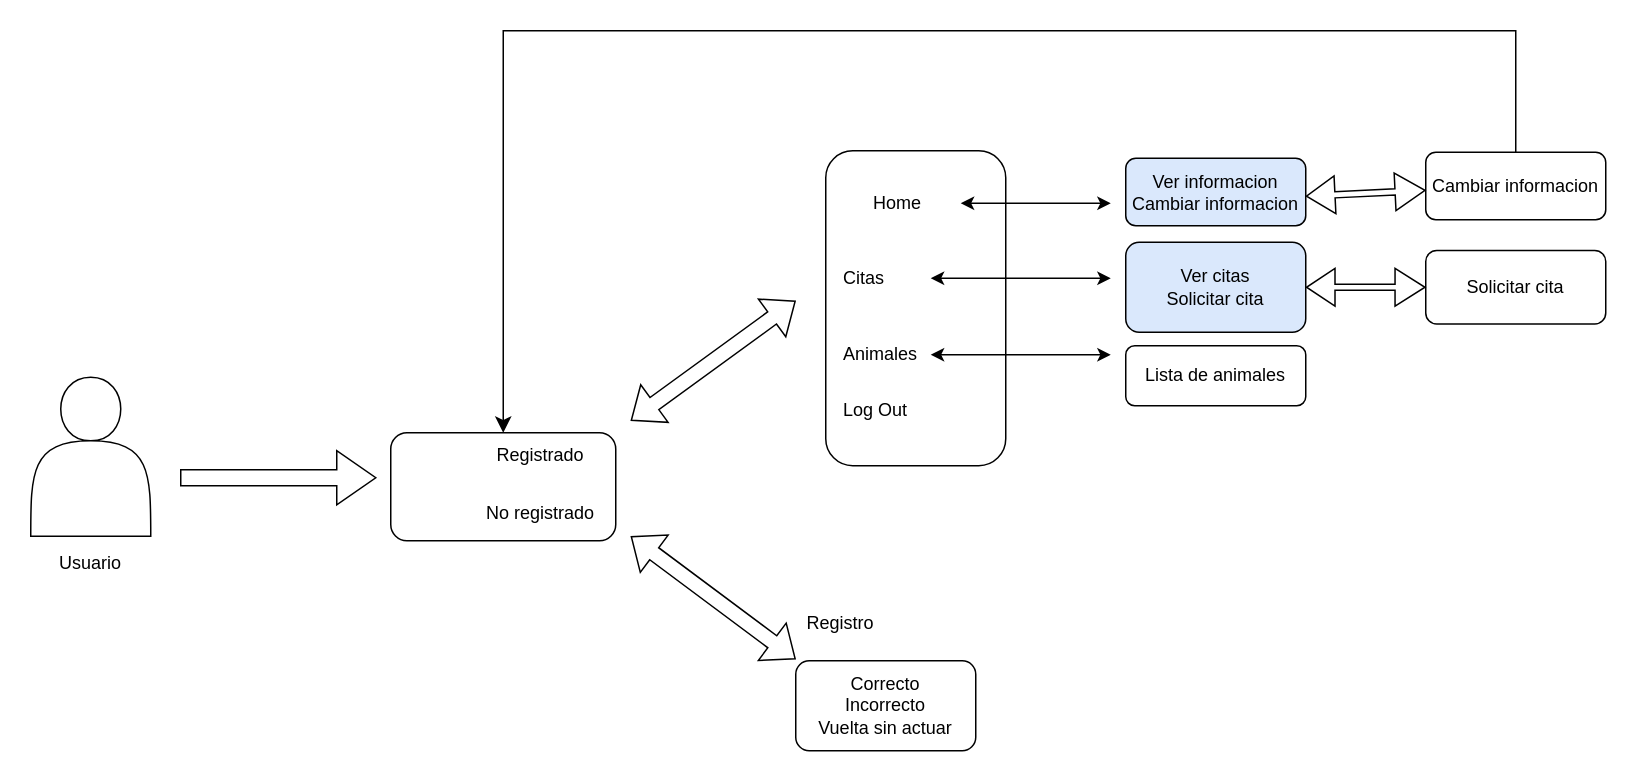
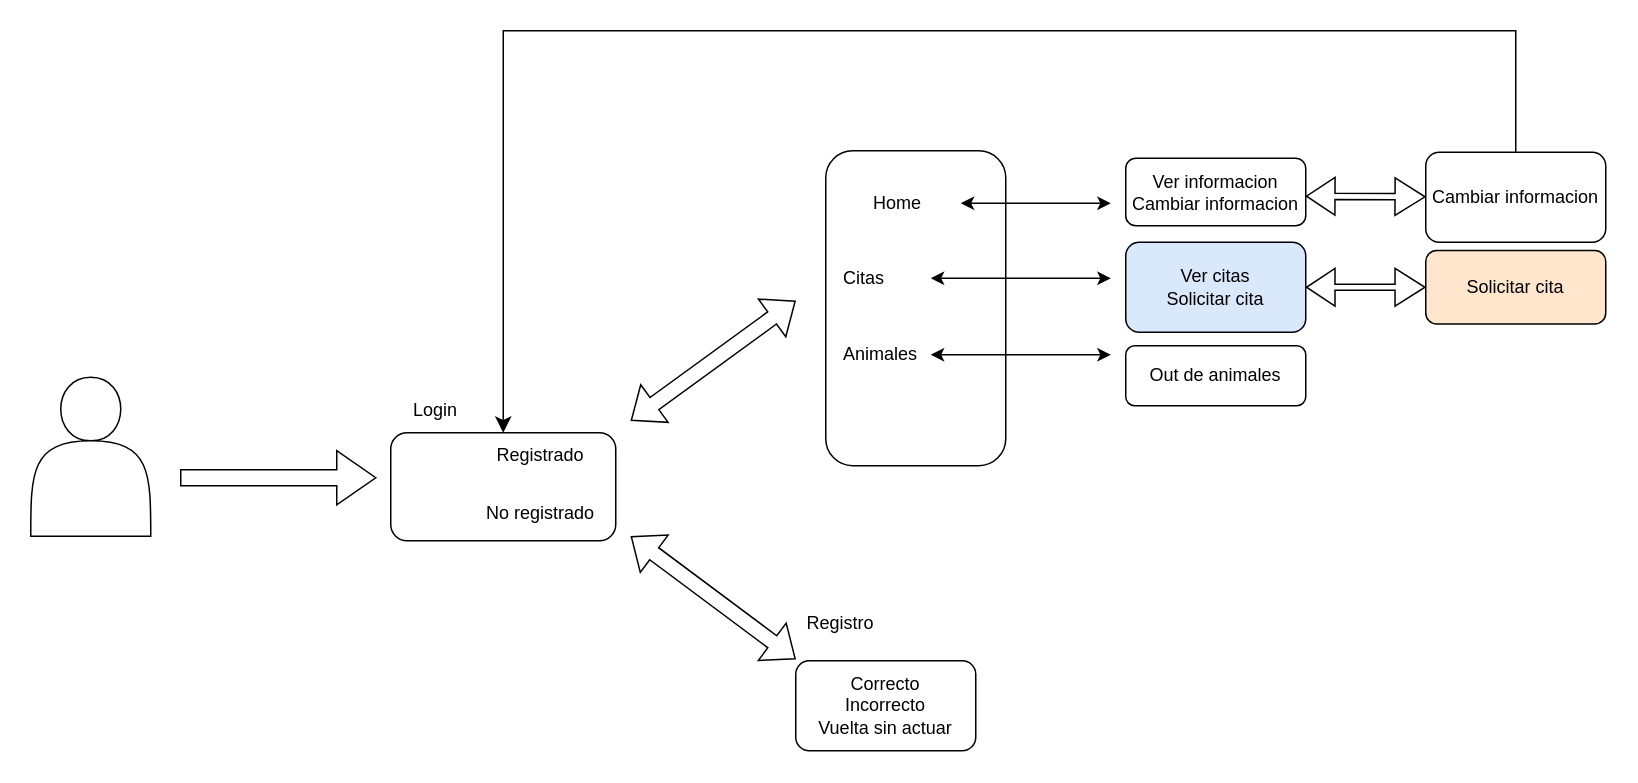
  <mxCell id="0" />
  <mxCell id="1" parent="0" />
  <mxCell id="2" value="" style="shape=actor;whiteSpace=wrap;html=1;" vertex="1" parent="1"><mxGeometry x="20" y="251" width="80" height="106" as="geometry" /></mxCell>
  <mxCell id="3" value="" style="shape=singleArrow;whiteSpace=wrap;html=1;" vertex="1" parent="1"><mxGeometry x="120" y="300" width="130" height="36" as="geometry" /></mxCell>
  <mxCell id="4" value="" style="rounded=1;whiteSpace=wrap;html=1;" vertex="1" parent="1"><mxGeometry x="260" y="288" width="150" height="72" as="geometry" /></mxCell>
+ <mxCell id="5" value="Login" style="text;html=1;align=center;verticalAlign=middle;whiteSpace=wrap;rounded=0;" vertex="1" parent="1"><mxGeometry x="260" y="258" width="60" height="30" as="geometry" /></mxCell>
  <mxCell id="6" value="" style="shape=flexArrow;endArrow=classic;startArrow=classic;html=1;rounded=0;" edge="1" parent="1"><mxGeometry width="100" height="100" relative="1" as="geometry"><mxPoint x="420" y="280" as="sourcePoint" /><mxPoint x="530" y="200" as="targetPoint" /></mxGeometry></mxCell>
  <mxCell id="7" value="" style="shape=flexArrow;endArrow=classic;startArrow=classic;html=1;rounded=0;" edge="1" parent="1"><mxGeometry width="100" height="100" relative="1" as="geometry"><mxPoint x="420" y="357" as="sourcePoint" /><mxPoint x="530" y="439" as="targetPoint" /></mxGeometry></mxCell>
  <mxCell id="8" value="Registrado" style="text;html=1;align=center;verticalAlign=middle;whiteSpace=wrap;rounded=0;" vertex="1" parent="1"><mxGeometry x="330" y="288" width="60" height="30" as="geometry" /></mxCell>
  <mxCell id="9" value="No registrado&lt;div&gt;&lt;br&gt;&lt;/div&gt;" style="text;html=1;align=center;verticalAlign=middle;whiteSpace=wrap;rounded=0;" vertex="1" parent="1"><mxGeometry x="320" y="334" width="80" height="30" as="geometry" /></mxCell>
  <mxCell id="10" value="Correcto&lt;div&gt;Incorrecto&lt;/div&gt;&lt;div&gt;Vuelta sin actuar&lt;/div&gt;" style="rounded=1;whiteSpace=wrap;html=1;" vertex="1" parent="1"><mxGeometry x="530" y="440" width="120" height="60" as="geometry" /></mxCell>
  <mxCell id="11" value="" style="rounded=1;whiteSpace=wrap;html=1;" vertex="1" parent="1"><mxGeometry x="550" y="100" width="120" height="210" as="geometry" /></mxCell>
- <mxCell id="12" value="Usuario" style="text;html=1;align=center;verticalAlign=middle;whiteSpace=wrap;rounded=0;" vertex="1" parent="1"><mxGeometry x="30" y="360" width="60" height="30" as="geometry" /></mxCell>
  <mxCell id="13" value="Registro" style="text;html=1;align=center;verticalAlign=middle;whiteSpace=wrap;rounded=0;" vertex="1" parent="1"><mxGeometry x="530" y="400" width="60" height="30" as="geometry" /></mxCell>
  <mxCell id="14" value="Home" style="text;html=1;align=left;verticalAlign=middle;whiteSpace=wrap;rounded=0;" vertex="1" parent="1"><mxGeometry x="580" y="120" width="60" height="30" as="geometry" /></mxCell>
  <mxCell id="15" value="Citas" style="text;html=1;align=left;verticalAlign=middle;whiteSpace=wrap;rounded=0;" vertex="1" parent="1"><mxGeometry x="560" y="170" width="60" height="30" as="geometry" /></mxCell>
  <mxCell id="16" value="Animales" style="text;html=1;align=left;verticalAlign=middle;whiteSpace=wrap;rounded=0;" vertex="1" parent="1"><mxGeometry x="560" y="221" width="60" height="30" as="geometry" /></mxCell>
  <mxCell id="17" value="" style="endArrow=classic;startArrow=classic;html=1;rounded=0;" edge="1" parent="1" source="14"><mxGeometry width="50" height="50" relative="1" as="geometry"><mxPoint x="740" y="150" as="sourcePoint" /><mxPoint x="740" y="135" as="targetPoint" /></mxGeometry></mxCell>
  <mxCell id="18" value="" style="endArrow=classic;startArrow=classic;html=1;rounded=0;" edge="1" parent="1" source="15"><mxGeometry width="50" height="50" relative="1" as="geometry"><mxPoint x="700" y="310" as="sourcePoint" /><mxPoint x="740" y="185" as="targetPoint" /></mxGeometry></mxCell>
  <mxCell id="19" value="" style="endArrow=classic;startArrow=classic;html=1;rounded=0;" edge="1" parent="1" source="16"><mxGeometry width="50" height="50" relative="1" as="geometry"><mxPoint x="700" y="310" as="sourcePoint" /><mxPoint x="740" y="236" as="targetPoint" /></mxGeometry></mxCell>
- <mxCell id="20" value="Log Out" style="text;html=1;align=left;verticalAlign=middle;whiteSpace=wrap;rounded=0;" vertex="1" parent="1"><mxGeometry x="560" y="258" width="60" height="30" as="geometry" /></mxCell>
  <mxCell id="21" value="Ver citas&lt;div&gt;Solicitar cita&lt;/div&gt;" style="rounded=1;whiteSpace=wrap;html=1;fillColor=#dae8fc;" vertex="1" parent="1"><mxGeometry x="750" y="161" width="120" height="60" as="geometry" /></mxCell>
- <mxCell id="22" value="Ver informacion&lt;div&gt;Cambiar informacion&lt;/div&gt;" style="rounded=1;whiteSpace=wrap;html=1;fillColor=#dae8fc;" vertex="1" parent="1"><mxGeometry x="750" y="105" width="120" height="45" as="geometry" /></mxCell>
- <mxCell id="23" value="Lista de animales" style="rounded=1;whiteSpace=wrap;html=1;" vertex="1" parent="1"><mxGeometry x="750" y="230" width="120" height="40" as="geometry" /></mxCell>
- <mxCell id="24" value="Cambiar informacion" style="rounded=1;whiteSpace=wrap;html=1;" vertex="1" parent="1"><mxGeometry x="950" y="101" width="120" height="45" as="geometry" /></mxCell>
+ <mxCell id="22" value="Ver informacion&lt;div&gt;Cambiar informacion&lt;/div&gt;" style="rounded=1;whiteSpace=wrap;html=1;" vertex="1" parent="1"><mxGeometry x="750" y="105" width="120" height="45" as="geometry" /></mxCell>
+ <mxCell id="23" value="Out de animales" style="rounded=1;whiteSpace=wrap;html=1;" vertex="1" parent="1"><mxGeometry x="750" y="230" width="120" height="40" as="geometry" /></mxCell>
+ <mxCell id="24" value="Cambiar informacion" style="rounded=1;whiteSpace=wrap;html=1;" vertex="1" parent="1"><mxGeometry x="950" y="101" width="120" height="60" as="geometry" /></mxCell>
  <mxCell id="25" value="" style="shape=flexArrow;endArrow=classic;startArrow=classic;html=1;rounded=0;width=4.138;endSize=6.324;" edge="1" parent="1" target="24"><mxGeometry width="100" height="100" relative="1" as="geometry"><mxPoint x="870" y="130.281" as="sourcePoint" /><mxPoint x="950" y="131.71" as="targetPoint" /></mxGeometry></mxCell>
  <mxCell id="26" value="" style="edgeStyle=elbowEdgeStyle;elbow=horizontal;endArrow=classic;html=1;curved=0;rounded=0;endSize=8;startSize=8;" edge="1" parent="1" source="24" target="4"><mxGeometry width="50" height="50" relative="1" as="geometry"><mxPoint x="950" y="40" as="sourcePoint" /><mxPoint x="1000" y="-10" as="targetPoint" /><Array as="points"><mxPoint x="620" y="20" /></Array></mxGeometry></mxCell>
- <mxCell id="27" value="Solicitar cita" style="rounded=1;whiteSpace=wrap;html=1;" vertex="1" parent="1"><mxGeometry x="950" y="166.5" width="120" height="49" as="geometry" /></mxCell>
+ <mxCell id="27" value="Solicitar cita" style="rounded=1;whiteSpace=wrap;html=1;fillColor=#ffe6cc;" vertex="1" parent="1"><mxGeometry x="950" y="166.5" width="120" height="49" as="geometry" /></mxCell>
  <mxCell id="28" value="" style="shape=flexArrow;endArrow=classic;startArrow=classic;html=1;rounded=0;width=4.138;endSize=6.324;exitX=1;exitY=0.5;exitDx=0;exitDy=0;" edge="1" parent="1" target="27" source="21"><mxGeometry width="100" height="100" relative="1" as="geometry"><mxPoint x="870" y="187.5" as="sourcePoint" /><mxPoint x="950" y="197.21" as="targetPoint" /></mxGeometry></mxCell>
